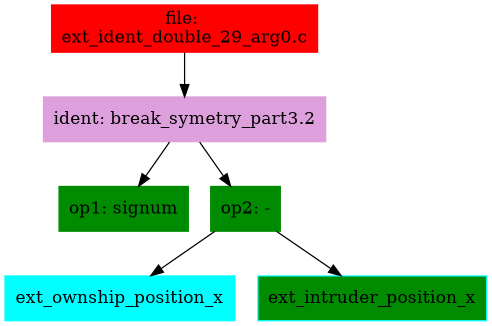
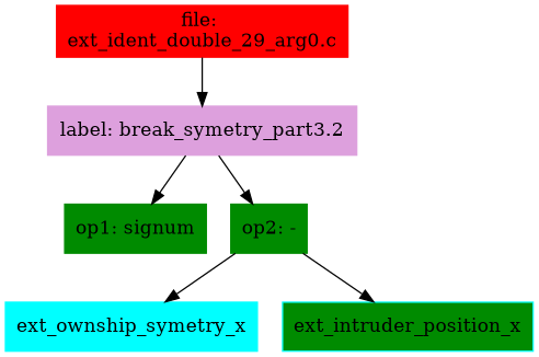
  digraph {
    node [color=green4 shape=box style=filled]
    n1 [color=red label="file: \next_ident_double_29_arg0.c"]
-   n2 [color=plum label="ident: break_symetry_part3.2"]
+   n2 [color=plum label="label: break_symetry_part3.2"]
    n3 [label="op1: signum"]
    n4 [label="op2: -"]
-   n5 [color=cyan1 label=ext_ownship_position_x]
+   n5 [color=cyan1 label=ext_ownship_symetry_x]
    n6 [color=cyan1 fillcolor=green4 label=ext_intruder_position_x]
    n1 -> n2
    n2 -> n3
    n2 -> n4
    n4 -> n5
    n4 -> n6
  }
